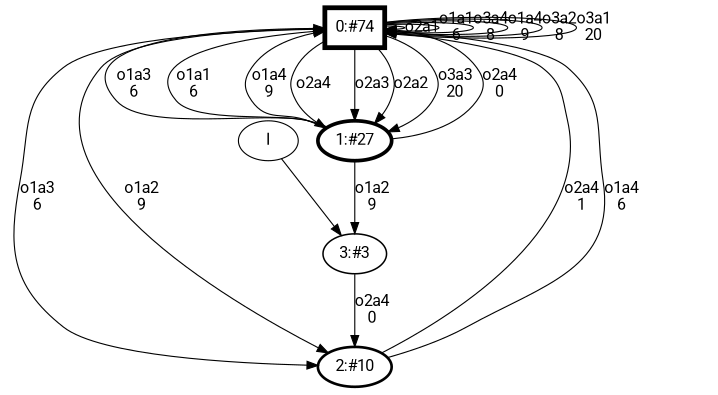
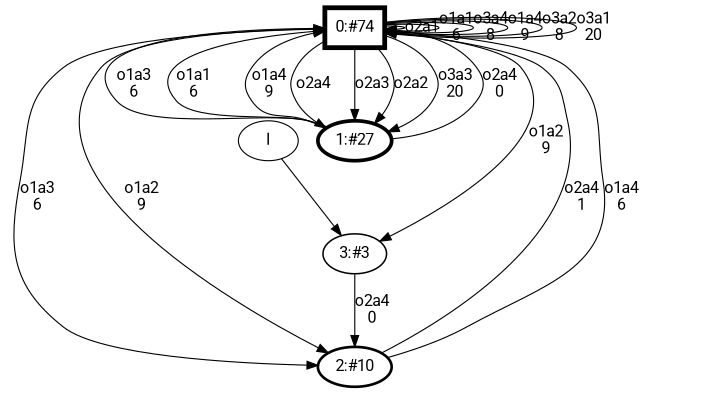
  digraph {
    fontname=Roboto
    node [fontname=Roboto]
    edge [fontname=Roboto]
    n1 [label="0:#74\n" penwidth=4.31749 shape=box]
    n2 [label="1:#27\n" penwidth=3.3322]
    n3 [label="2:#10\n" penwidth=2.3979]
    n4 [label="3:#3\n" penwidth=1.38629]
    I
    n1 -> n1 [label="o2a1\n"]
    n1 -> n1 [label="o1a1\n6"]
    n1 -> n1 [label="o3a4\n8"]
    n1 -> n1 [label="o1a4\n9"]
    n1 -> n1 [label="o3a2\n8"]
    n1 -> n1 [label="o3a1\n20"]
    n1 -> n2 [label="o2a4\n"]
    n1 -> n2 [label="o2a3\n"]
    n1 -> n2 [label="o2a2\n"]
    n1 -> n2 [label="o3a3\n20"]
    n1 -> n3 [label="o1a3\n6"]
    n1 -> n3 [label="o1a2\n9"]
    n2 -> n1 [label="o2a4\n0"]
    n2 -> n1 [label="o1a3\n6"]
    n2 -> n1 [label="o1a1\n6"]
    n2 -> n1 [label="o1a4\n9"]
-   n2 -> n4 [label="o1a2\n9"]
+   n1 -> n4 [label="o1a2\n9"]
    n3 -> n1 [label="o2a4\n1"]
    n3 -> n1 [label="o1a4\n6"]
    n4 -> n3 [label="o2a4\n0"]
    I -> n4
  }
